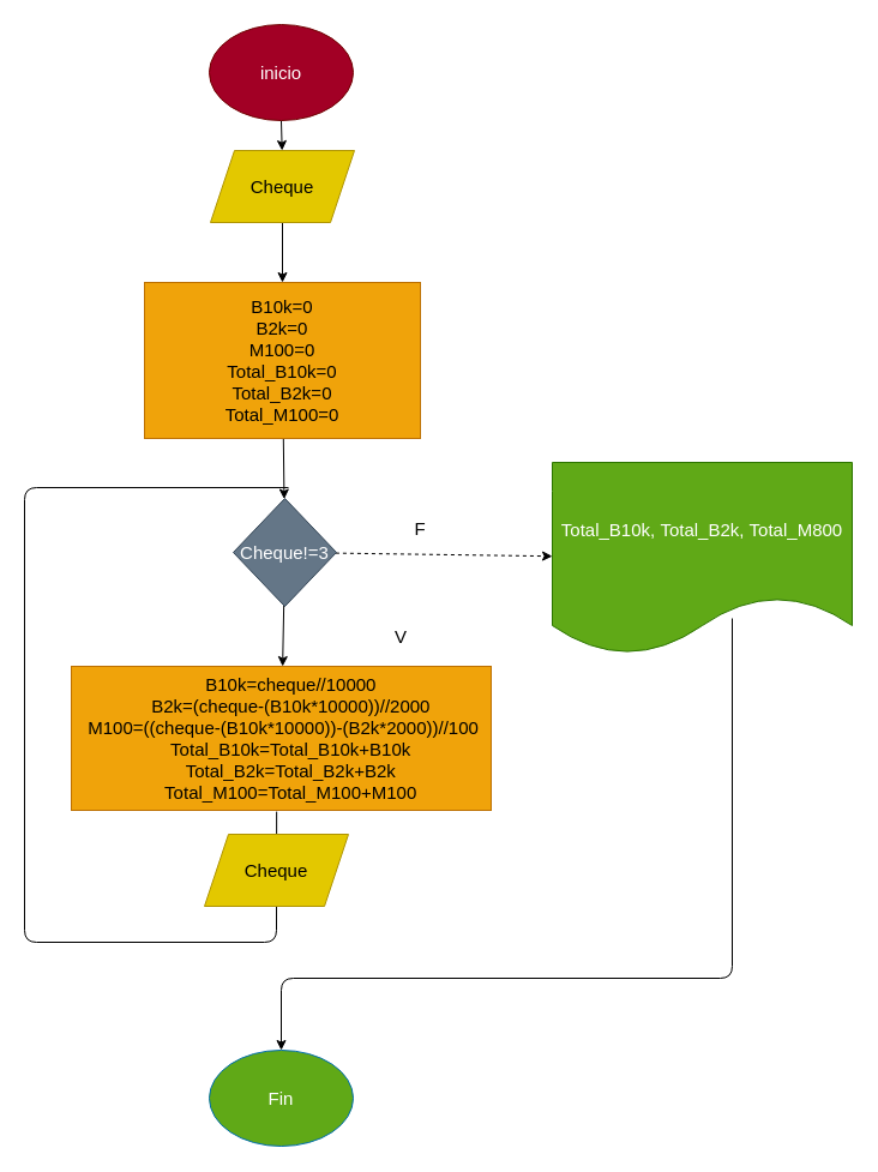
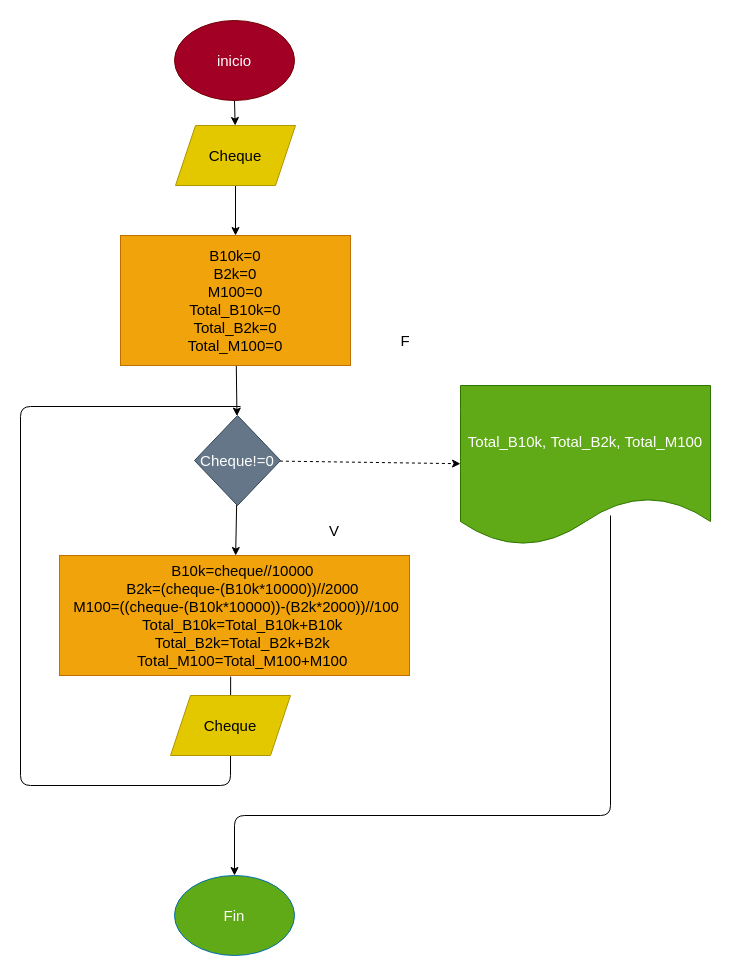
  <mxCell id="0" />
  <mxCell id="1" parent="0" />
  <mxCell id="2" value="" style="edgeStyle=none;html=1;fontSize=15;" edge="1" parent="1" source="3" target="5"><mxGeometry relative="1" as="geometry" /></mxCell>
  <mxCell id="3" value="inicio" style="ellipse;whiteSpace=wrap;html=1;fontSize=15;fillColor=#a20025;fontColor=#ffffff;strokeColor=#6F0000;" vertex="1" parent="1"><mxGeometry x="174" y="20" width="120" height="80" as="geometry" /></mxCell>
  <mxCell id="4" value="" style="edgeStyle=none;html=1;fontSize=15;" edge="1" parent="1" source="5" target="7"><mxGeometry relative="1" as="geometry" /></mxCell>
  <mxCell id="5" value="Cheque" style="shape=parallelogram;perimeter=parallelogramPerimeter;whiteSpace=wrap;html=1;fixedSize=1;fontSize=15;fillColor=#e3c800;fontColor=#000000;strokeColor=#B09500;" vertex="1" parent="1"><mxGeometry x="175" y="125" width="120" height="60" as="geometry" /></mxCell>
  <mxCell id="6" value="" style="edgeStyle=none;html=1;fontSize=15;" edge="1" parent="1" source="7" target="10"><mxGeometry relative="1" as="geometry" /></mxCell>
  <mxCell id="7" value="B10k=0&lt;br&gt;B2k=0&lt;br&gt;M100=0&lt;br&gt;Total_B10k=0&lt;br&gt;Total_B2k=0&lt;br&gt;Total_M100=0" style="whiteSpace=wrap;html=1;fontSize=15;fillColor=#f0a30a;fontColor=#000000;strokeColor=#BD7000;" vertex="1" parent="1"><mxGeometry x="120" y="235" width="230" height="130" as="geometry" /></mxCell>
  <mxCell id="8" value="" style="edgeStyle=none;html=1;fontSize=15;" edge="1" parent="1" source="10" target="11"><mxGeometry relative="1" as="geometry" /></mxCell>
  <mxCell id="9" value="" style="edgeStyle=none;html=1;fontSize=15;dashed=1;" edge="1" parent="1" source="10" target="13"><mxGeometry relative="1" as="geometry" /></mxCell>
- <mxCell id="10" value="Cheque!=3" style="rhombus;whiteSpace=wrap;html=1;fontSize=15;fillColor=#647687;fontColor=#ffffff;strokeColor=#314354;" vertex="1" parent="1"><mxGeometry x="194" y="415" width="86" height="90" as="geometry" /></mxCell>
+ <mxCell id="10" value="Cheque!=0" style="rhombus;whiteSpace=wrap;html=1;fontSize=15;fillColor=#647687;fontColor=#ffffff;strokeColor=#314354;" vertex="1" parent="1"><mxGeometry x="194" y="415" width="86" height="90" as="geometry" /></mxCell>
  <mxCell id="11" value="&lt;div&gt;&amp;nbsp; &amp;nbsp; B10k=cheque//10000&lt;/div&gt;&lt;div&gt;&amp;nbsp; &amp;nbsp; B2k=(cheque-(B10k*10000))//2000&lt;/div&gt;&lt;div&gt;&amp;nbsp;M100=((cheque-(B10k*10000))-(B2k*2000))//100&lt;/div&gt;&lt;div&gt;&amp;nbsp; &amp;nbsp; Total_B10k=Total_B10k+B10k&lt;/div&gt;&lt;div&gt;&amp;nbsp; &amp;nbsp; Total_B2k=Total_B2k+B2k&lt;/div&gt;&lt;div&gt;&amp;nbsp; &amp;nbsp; Total_M100=Total_M100+M100&lt;/div&gt;" style="whiteSpace=wrap;html=1;fontSize=15;fillColor=#f0a30a;fontColor=#000000;strokeColor=#BD7000;" vertex="1" parent="1"><mxGeometry x="59" y="555" width="350" height="120" as="geometry" /></mxCell>
  <mxCell id="12" value="" style="edgeStyle=none;html=1;fontSize=15;" edge="1" parent="1" target="16"><mxGeometry relative="1" as="geometry"><mxPoint x="610" y="515" as="sourcePoint" /><Array as="points"><mxPoint x="610" y="815" /><mxPoint x="234" y="815" /></Array></mxGeometry></mxCell>
- <mxCell id="13" value="&lt;div&gt;Total_B10k,&amp;nbsp;&lt;span&gt;Total_B2k,&amp;nbsp;&lt;/span&gt;&lt;span&gt;Total_M800&lt;/span&gt;&lt;/div&gt;" style="shape=document;whiteSpace=wrap;html=1;boundedLbl=1;fontSize=15;fillColor=#60a917;fontColor=#ffffff;strokeColor=#2D7600;" vertex="1" parent="1"><mxGeometry x="460" y="385" width="250" height="160" as="geometry" /></mxCell>
+ <mxCell id="13" value="&lt;div&gt;Total_B10k,&amp;nbsp;&lt;span&gt;Total_B2k,&amp;nbsp;&lt;/span&gt;&lt;span&gt;Total_M100&lt;/span&gt;&lt;/div&gt;" style="shape=document;whiteSpace=wrap;html=1;boundedLbl=1;fontSize=15;fillColor=#60a917;fontColor=#ffffff;strokeColor=#2D7600;" vertex="1" parent="1"><mxGeometry x="460" y="385" width="250" height="160" as="geometry" /></mxCell>
  <mxCell id="14" value="V" style="text;html=1;strokeColor=none;fillColor=none;align=center;verticalAlign=middle;whiteSpace=wrap;rounded=0;fontSize=15;" vertex="1" parent="1"><mxGeometry x="304" y="515" width="60" height="30" as="geometry" /></mxCell>
- <mxCell id="15" value="F" style="text;html=1;strokeColor=none;fillColor=none;align=center;verticalAlign=middle;whiteSpace=wrap;rounded=0;fontSize=15;" vertex="1" parent="1"><mxGeometry x="320" y="425" width="60" height="30" as="geometry" /></mxCell>
+ <mxCell id="15" value="F" style="text;html=1;strokeColor=none;fillColor=none;align=center;verticalAlign=middle;whiteSpace=wrap;rounded=0;fontSize=15;" vertex="1" parent="1"><mxGeometry x="375" y="325" width="60" height="30" as="geometry" /></mxCell>
  <mxCell id="16" value="Fin" style="ellipse;whiteSpace=wrap;html=1;fontSize=15;fillColor=#60a917;fontColor=#ffffff;strokeColor=#006EAF;" vertex="1" parent="1"><mxGeometry x="174" y="875" width="120" height="80" as="geometry" /></mxCell>
  <mxCell id="17" value="" style="edgeStyle=none;html=1;fontSize=15;exitX=0.489;exitY=1.009;exitDx=0;exitDy=0;exitPerimeter=0;endArrow=none;" edge="1" parent="1" source="11"><mxGeometry relative="1" as="geometry"><mxPoint x="240" y="406" as="targetPoint" /><mxPoint x="230.15" y="676.08" as="sourcePoint" /><Array as="points"><mxPoint x="230" y="785" /><mxPoint x="20" y="785" /><mxPoint x="20" y="406" /></Array></mxGeometry></mxCell>
  <mxCell id="18" value="Cheque" style="shape=parallelogram;perimeter=parallelogramPerimeter;whiteSpace=wrap;html=1;fixedSize=1;fontSize=15;fillColor=#e3c800;fontColor=#000000;strokeColor=#B09500;" vertex="1" parent="1"><mxGeometry x="170" y="695" width="120" height="60" as="geometry" /></mxCell>
